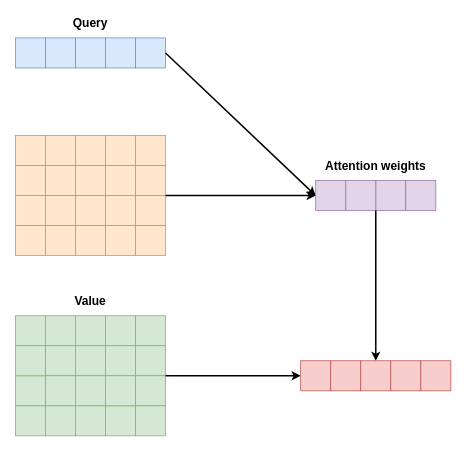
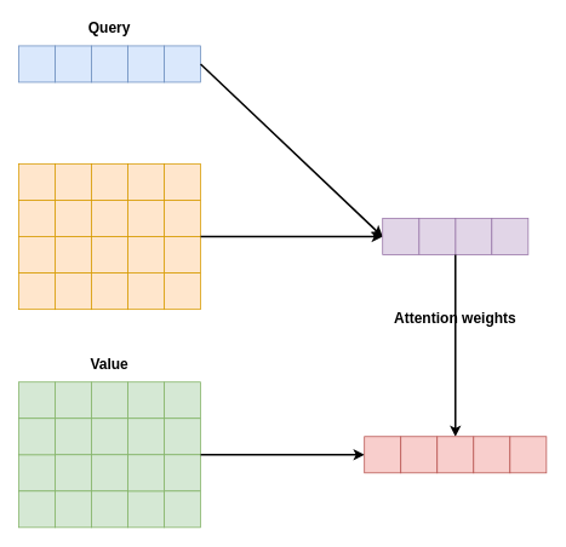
  <mxCell id="0" />
  <mxCell id="1" parent="0" />
  <mxCell id="2" value="" style="whiteSpace=wrap;html=1;aspect=fixed;strokeColor=#d79b00;fillColor=#ffe6cc;" parent="1" vertex="1"><mxGeometry x="20" y="180" width="40" height="40" as="geometry" /></mxCell>
  <mxCell id="3" value="" style="whiteSpace=wrap;html=1;aspect=fixed;strokeColor=#d79b00;fillColor=#ffe6cc;" parent="1" vertex="1"><mxGeometry x="60" y="180" width="40" height="40" as="geometry" /></mxCell>
  <mxCell id="4" value="" style="whiteSpace=wrap;html=1;aspect=fixed;strokeColor=#d79b00;fillColor=#ffe6cc;" parent="1" vertex="1"><mxGeometry x="100" y="180" width="40" height="40" as="geometry" /></mxCell>
  <mxCell id="5" value="" style="whiteSpace=wrap;html=1;aspect=fixed;strokeColor=#d79b00;fillColor=#ffe6cc;" parent="1" vertex="1"><mxGeometry x="140" y="180" width="40" height="40" as="geometry" /></mxCell>
  <mxCell id="6" value="" style="whiteSpace=wrap;html=1;aspect=fixed;strokeColor=#d79b00;fillColor=#ffe6cc;" parent="1" vertex="1"><mxGeometry x="180" y="180" width="40" height="40" as="geometry" /></mxCell>
  <mxCell id="7" value="" style="whiteSpace=wrap;html=1;aspect=fixed;strokeColor=#d79b00;fillColor=#ffe6cc;" parent="1" vertex="1"><mxGeometry x="60" y="220" width="40" height="40" as="geometry" /></mxCell>
  <mxCell id="8" value="" style="whiteSpace=wrap;html=1;aspect=fixed;strokeColor=#d79b00;fillColor=#ffe6cc;" parent="1" vertex="1"><mxGeometry x="100" y="220" width="40" height="40" as="geometry" /></mxCell>
  <mxCell id="9" value="" style="whiteSpace=wrap;html=1;aspect=fixed;strokeColor=#d79b00;fillColor=#ffe6cc;" parent="1" vertex="1"><mxGeometry x="140" y="220" width="40" height="40" as="geometry" /></mxCell>
  <mxCell id="10" value="" style="whiteSpace=wrap;html=1;aspect=fixed;strokeColor=#d79b00;fillColor=#ffe6cc;" parent="1" vertex="1"><mxGeometry x="20" y="260" width="40" height="40" as="geometry" /></mxCell>
  <mxCell id="11" value="" style="whiteSpace=wrap;html=1;aspect=fixed;strokeColor=#d79b00;fillColor=#ffe6cc;" parent="1" vertex="1"><mxGeometry x="60" y="260" width="40" height="40" as="geometry" /></mxCell>
  <mxCell id="12" value="" style="whiteSpace=wrap;html=1;aspect=fixed;strokeColor=#d79b00;fillColor=#ffe6cc;" parent="1" vertex="1"><mxGeometry x="100" y="260" width="40" height="40" as="geometry" /></mxCell>
  <mxCell id="13" value="" style="whiteSpace=wrap;html=1;aspect=fixed;strokeColor=#d79b00;fillColor=#ffe6cc;" parent="1" vertex="1"><mxGeometry x="180" y="220" width="40" height="40" as="geometry" /></mxCell>
  <mxCell id="14" value="" style="whiteSpace=wrap;html=1;aspect=fixed;strokeColor=#d79b00;fillColor=#ffe6cc;" parent="1" vertex="1"><mxGeometry x="20" y="300" width="40" height="40" as="geometry" /></mxCell>
  <mxCell id="15" value="" style="whiteSpace=wrap;html=1;aspect=fixed;strokeColor=#d79b00;fillColor=#ffe6cc;" parent="1" vertex="1"><mxGeometry x="60" y="300" width="40" height="40" as="geometry" /></mxCell>
  <mxCell id="16" value="" style="whiteSpace=wrap;html=1;aspect=fixed;strokeColor=#d79b00;fillColor=#ffe6cc;" parent="1" vertex="1"><mxGeometry x="100" y="300" width="40" height="40" as="geometry" /></mxCell>
  <mxCell id="17" value="" style="whiteSpace=wrap;html=1;aspect=fixed;strokeColor=#d79b00;fillColor=#ffe6cc;" parent="1" vertex="1"><mxGeometry x="180" y="260" width="40" height="40" as="geometry" /></mxCell>
  <mxCell id="18" value="" style="whiteSpace=wrap;html=1;aspect=fixed;strokeColor=#d79b00;fillColor=#ffe6cc;" parent="1" vertex="1"><mxGeometry x="180" y="300" width="40" height="40" as="geometry" /></mxCell>
  <mxCell id="19" value="" style="whiteSpace=wrap;html=1;aspect=fixed;strokeColor=#d79b00;fillColor=#ffe6cc;" parent="1" vertex="1"><mxGeometry x="140" y="300" width="40" height="40" as="geometry" /></mxCell>
  <mxCell id="20" value="" style="whiteSpace=wrap;html=1;aspect=fixed;strokeColor=#d79b00;fillColor=#ffe6cc;" parent="1" vertex="1"><mxGeometry x="20" y="220" width="40" height="40" as="geometry" /></mxCell>
  <mxCell id="21" value="" style="whiteSpace=wrap;html=1;aspect=fixed;strokeColor=#d79b00;fillColor=#ffe6cc;" parent="1" vertex="1"><mxGeometry x="140" y="260" width="40" height="40" as="geometry" /></mxCell>
  <mxCell id="22" value="" style="whiteSpace=wrap;html=1;aspect=fixed;strokeColor=#6c8ebf;fillColor=#dae8fc;" parent="1" vertex="1"><mxGeometry x="60" y="50" width="40" height="40" as="geometry" /></mxCell>
  <mxCell id="23" value="" style="whiteSpace=wrap;html=1;aspect=fixed;strokeColor=#6c8ebf;fillColor=#dae8fc;" parent="1" vertex="1"><mxGeometry x="100" y="50" width="40" height="40" as="geometry" /></mxCell>
  <mxCell id="24" value="" style="whiteSpace=wrap;html=1;aspect=fixed;strokeColor=#6c8ebf;fillColor=#dae8fc;" parent="1" vertex="1"><mxGeometry x="140" y="50" width="40" height="40" as="geometry" /></mxCell>
  <mxCell id="25" value="" style="whiteSpace=wrap;html=1;aspect=fixed;strokeColor=#6c8ebf;fillColor=#dae8fc;" parent="1" vertex="1"><mxGeometry x="180" y="50" width="40" height="40" as="geometry" /></mxCell>
  <mxCell id="26" value="" style="whiteSpace=wrap;html=1;aspect=fixed;strokeColor=#6c8ebf;fillColor=#dae8fc;" parent="1" vertex="1"><mxGeometry x="20" y="50" width="40" height="40" as="geometry" /></mxCell>
  <mxCell id="27" value="&lt;font style=&quot;font-size: 16px&quot;&gt;&lt;b&gt;Query&lt;/b&gt;&lt;/font&gt;" style="text;html=1;strokeColor=none;fillColor=none;align=center;verticalAlign=middle;whiteSpace=wrap;rounded=0;" parent="1" vertex="1"><mxGeometry x="20" y="20" width="200" height="20" as="geometry" /></mxCell>
  <mxCell id="28" value="" style="whiteSpace=wrap;html=1;aspect=fixed;strokeColor=#82b366;fillColor=#d5e8d4;" parent="1" vertex="1"><mxGeometry x="20" y="420" width="40" height="40" as="geometry" /></mxCell>
  <mxCell id="29" value="" style="whiteSpace=wrap;html=1;aspect=fixed;strokeColor=#82b366;fillColor=#d5e8d4;" parent="1" vertex="1"><mxGeometry x="60" y="420" width="40" height="40" as="geometry" /></mxCell>
  <mxCell id="30" value="" style="whiteSpace=wrap;html=1;aspect=fixed;strokeColor=#82b366;fillColor=#d5e8d4;" parent="1" vertex="1"><mxGeometry x="100" y="420" width="40" height="40" as="geometry" /></mxCell>
  <mxCell id="31" value="" style="whiteSpace=wrap;html=1;aspect=fixed;strokeColor=#82b366;fillColor=#d5e8d4;" parent="1" vertex="1"><mxGeometry x="140" y="420" width="40" height="40" as="geometry" /></mxCell>
  <mxCell id="32" value="" style="whiteSpace=wrap;html=1;aspect=fixed;strokeColor=#82b366;fillColor=#d5e8d4;" parent="1" vertex="1"><mxGeometry x="180" y="420" width="40" height="40" as="geometry" /></mxCell>
  <mxCell id="33" value="" style="whiteSpace=wrap;html=1;aspect=fixed;strokeColor=#82b366;fillColor=#d5e8d4;" parent="1" vertex="1"><mxGeometry x="60" y="460" width="40" height="40" as="geometry" /></mxCell>
  <mxCell id="34" value="" style="whiteSpace=wrap;html=1;aspect=fixed;strokeColor=#82b366;fillColor=#d5e8d4;" parent="1" vertex="1"><mxGeometry x="100" y="460" width="40" height="40" as="geometry" /></mxCell>
  <mxCell id="35" value="" style="whiteSpace=wrap;html=1;aspect=fixed;strokeColor=#82b366;fillColor=#d5e8d4;" parent="1" vertex="1"><mxGeometry x="140" y="460" width="40" height="40" as="geometry" /></mxCell>
  <mxCell id="36" value="" style="whiteSpace=wrap;html=1;aspect=fixed;strokeColor=#82b366;fillColor=#d5e8d4;" parent="1" vertex="1"><mxGeometry x="20" y="500" width="40" height="40" as="geometry" /></mxCell>
  <mxCell id="37" value="" style="whiteSpace=wrap;html=1;aspect=fixed;strokeColor=#82b366;fillColor=#d5e8d4;" parent="1" vertex="1"><mxGeometry x="60" y="500" width="40" height="40" as="geometry" /></mxCell>
  <mxCell id="38" value="" style="whiteSpace=wrap;html=1;aspect=fixed;strokeColor=#82b366;fillColor=#d5e8d4;" parent="1" vertex="1"><mxGeometry x="100" y="500" width="40" height="40" as="geometry" /></mxCell>
  <mxCell id="39" value="" style="whiteSpace=wrap;html=1;aspect=fixed;strokeColor=#82b366;fillColor=#d5e8d4;" parent="1" vertex="1"><mxGeometry x="180" y="460" width="40" height="40" as="geometry" /></mxCell>
  <mxCell id="40" value="" style="whiteSpace=wrap;html=1;aspect=fixed;strokeColor=#82b366;fillColor=#d5e8d4;" parent="1" vertex="1"><mxGeometry x="20" y="540" width="40" height="40" as="geometry" /></mxCell>
  <mxCell id="41" value="" style="whiteSpace=wrap;html=1;aspect=fixed;strokeColor=#82b366;fillColor=#d5e8d4;" parent="1" vertex="1"><mxGeometry x="60" y="540" width="40" height="40" as="geometry" /></mxCell>
  <mxCell id="42" value="" style="whiteSpace=wrap;html=1;aspect=fixed;strokeColor=#82b366;fillColor=#d5e8d4;" parent="1" vertex="1"><mxGeometry x="100" y="540" width="40" height="40" as="geometry" /></mxCell>
  <mxCell id="43" value="" style="whiteSpace=wrap;html=1;aspect=fixed;strokeColor=#82b366;fillColor=#d5e8d4;" parent="1" vertex="1"><mxGeometry x="180" y="500" width="40" height="40" as="geometry" /></mxCell>
  <mxCell id="44" value="" style="whiteSpace=wrap;html=1;aspect=fixed;strokeColor=#82b366;fillColor=#d5e8d4;" parent="1" vertex="1"><mxGeometry x="180" y="540" width="40" height="40" as="geometry" /></mxCell>
  <mxCell id="45" value="" style="whiteSpace=wrap;html=1;aspect=fixed;strokeColor=#82b366;fillColor=#d5e8d4;" parent="1" vertex="1"><mxGeometry x="140" y="540" width="40" height="40" as="geometry" /></mxCell>
  <mxCell id="46" value="" style="whiteSpace=wrap;html=1;aspect=fixed;strokeColor=#82b366;fillColor=#d5e8d4;" parent="1" vertex="1"><mxGeometry x="20" y="460" width="40" height="40" as="geometry" /></mxCell>
  <mxCell id="47" value="" style="whiteSpace=wrap;html=1;aspect=fixed;strokeColor=#82b366;fillColor=#d5e8d4;" parent="1" vertex="1"><mxGeometry x="140" y="500" width="40" height="40" as="geometry" /></mxCell>
  <mxCell id="48" value="&lt;font style=&quot;font-size: 16px&quot;&gt;&lt;b&gt;Value&lt;/b&gt;&lt;/font&gt;" style="text;html=1;strokeColor=none;fillColor=none;align=center;verticalAlign=middle;whiteSpace=wrap;rounded=0;" parent="1" vertex="1"><mxGeometry x="20" y="390" width="200" height="20" as="geometry" /></mxCell>
  <mxCell id="49" value="" style="endArrow=classic;html=1;exitX=1;exitY=0.5;exitDx=0;exitDy=0;strokeWidth=2;" parent="1" source="25" edge="1"><mxGeometry width="50" height="50" relative="1" as="geometry"><mxPoint x="230" y="70" as="sourcePoint" /><mxPoint x="420" y="260" as="targetPoint" /></mxGeometry></mxCell>
  <mxCell id="50" value="" style="endArrow=classic;html=1;exitX=1;exitY=0;exitDx=0;exitDy=0;strokeWidth=2;entryX=0;entryY=0.5;entryDx=0;entryDy=0;" parent="1" source="17" target="54" edge="1"><mxGeometry width="50" height="50" relative="1" as="geometry"><mxPoint x="230" y="80" as="sourcePoint" /><mxPoint x="420" y="290" as="targetPoint" /></mxGeometry></mxCell>
  <mxCell id="51" value="" style="whiteSpace=wrap;html=1;aspect=fixed;strokeColor=#9673a6;fillColor=#e1d5e7;" parent="1" vertex="1"><mxGeometry x="500" y="240" width="40" height="40" as="geometry" /></mxCell>
  <mxCell id="52" value="" style="whiteSpace=wrap;html=1;aspect=fixed;strokeColor=#9673a6;fillColor=#e1d5e7;" parent="1" vertex="1"><mxGeometry x="540" y="240" width="40" height="40" as="geometry" /></mxCell>
  <mxCell id="53" value="" style="whiteSpace=wrap;html=1;aspect=fixed;strokeColor=#9673a6;fillColor=#e1d5e7;" parent="1" vertex="1"><mxGeometry x="460" y="240" width="40" height="40" as="geometry" /></mxCell>
  <mxCell id="54" value="" style="whiteSpace=wrap;html=1;aspect=fixed;strokeColor=#9673a6;fillColor=#e1d5e7;" parent="1" vertex="1"><mxGeometry x="420" y="240" width="40" height="40" as="geometry" /></mxCell>
  <mxCell id="55" value="" style="endArrow=classic;html=1;exitX=1;exitY=0;exitDx=0;exitDy=0;strokeWidth=2;entryX=0;entryY=0.5;entryDx=0;entryDy=0;" parent="1" edge="1" target="58"><mxGeometry width="50" height="50" relative="1" as="geometry"><mxPoint x="220" y="500" as="sourcePoint" /><mxPoint x="390" y="500" as="targetPoint" /></mxGeometry></mxCell>
  <mxCell id="56" value="" style="endArrow=classic;html=1;strokeWidth=2;entryX=0.5;entryY=0;entryDx=0;entryDy=0;exitX=1;exitY=1;exitDx=0;exitDy=0;" parent="1" source="53" target="60" edge="1"><mxGeometry width="50" height="50" relative="1" as="geometry"><mxPoint x="490" y="350" as="sourcePoint" /><mxPoint x="470" y="460" as="targetPoint" /></mxGeometry></mxCell>
- <mxCell id="57" value="&lt;font style=&quot;font-size: 16px&quot;&gt;&lt;b&gt;Attention weights&lt;/b&gt;&lt;/font&gt;" style="text;html=1;strokeColor=none;fillColor=none;align=center;verticalAlign=middle;whiteSpace=wrap;rounded=0;" parent="1" vertex="1"><mxGeometry x="420" y="210" width="160" height="20" as="geometry" /></mxCell>
+ <mxCell id="57" value="&lt;font style=&quot;font-size: 16px&quot;&gt;&lt;b&gt;Attention weights&lt;/b&gt;&lt;/font&gt;" style="text;html=1;strokeColor=none;fillColor=none;align=center;verticalAlign=middle;whiteSpace=wrap;rounded=0;" parent="1" vertex="1"><mxGeometry x="420" y="340" width="160" height="20" as="geometry" /></mxCell>
  <mxCell id="58" value="" style="whiteSpace=wrap;html=1;aspect=fixed;strokeColor=#b85450;fillColor=#f8cecc;" parent="1" vertex="1"><mxGeometry x="400" y="480" width="40" height="40" as="geometry" /></mxCell>
  <mxCell id="59" value="" style="whiteSpace=wrap;html=1;aspect=fixed;strokeColor=#b85450;fillColor=#f8cecc;" parent="1" vertex="1"><mxGeometry x="440" y="480" width="40" height="40" as="geometry" /></mxCell>
  <mxCell id="60" value="" style="whiteSpace=wrap;html=1;aspect=fixed;strokeColor=#b85450;fillColor=#f8cecc;" parent="1" vertex="1"><mxGeometry x="480" y="480" width="40" height="40" as="geometry" /></mxCell>
  <mxCell id="61" value="" style="whiteSpace=wrap;html=1;aspect=fixed;strokeColor=#b85450;fillColor=#f8cecc;" parent="1" vertex="1"><mxGeometry x="520" y="480" width="40" height="40" as="geometry" /></mxCell>
  <mxCell id="62" value="" style="whiteSpace=wrap;html=1;aspect=fixed;strokeColor=#b85450;fillColor=#f8cecc;" parent="1" vertex="1"><mxGeometry x="560" y="480" width="40" height="40" as="geometry" /></mxCell>
